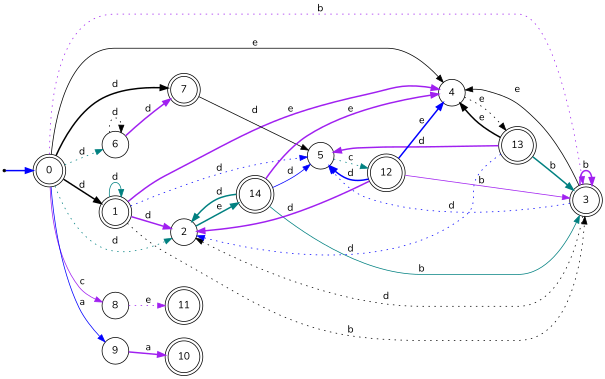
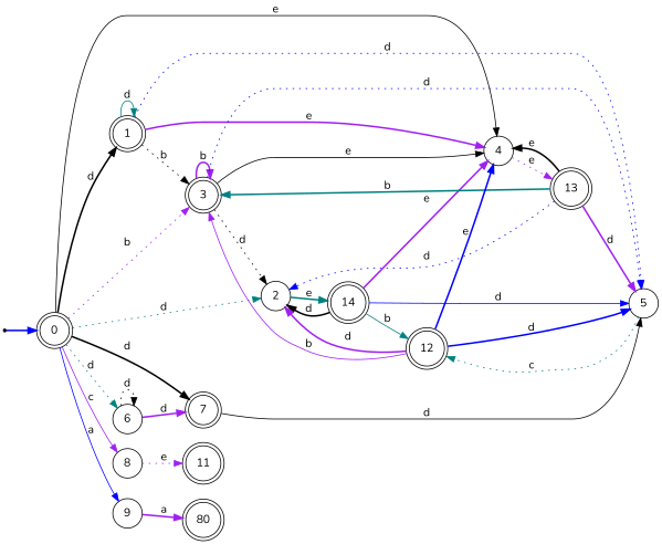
  digraph {
    fontname=Nunito
    rankdir=LR
    node [fontname=Nunito shape=doublecircle]
    edge [color=purple fontname=Nunito style=bold]
    dummy0 [shape=point]
    0
    1
    2 [shape=circle]
    3
    4 [shape=circle]
    6 [shape=circle]
    7
    8 [shape=circle]
    9 [shape=circle]
    5 [shape=circle]
    14
    13
    12
    11
-   10
+   10 [label=80]
    dummy0 -> 0 [color=blue]
    0 -> 1 [color=black label=d]
    0 -> 2 [color=teal label=d style=dotted]
    0 -> 3 [label=b style=dotted]
    0 -> 4 [color=black label=e style=solid]
    0 -> 6 [color=teal label=d style=dotted]
    0 -> 7 [color=black label=d]
    0 -> 8 [label=c style=solid]
    0 -> 9 [color=blue label=a style=solid]
    1 -> 1 [color=teal label=d style=solid]
-   1 -> 2 [label=d]
    1 -> 3 [color=black label=b style=dotted]
    1 -> 4 [label=e]
    1 -> 5 [color=blue label=d style=dotted]
    2 -> 14 [color=teal label=e]
    3 -> 2 [color=black label=d style=dotted]
    3 -> 3 [label=b]
    3 -> 4 [color=black label=e style=solid]
    3 -> 5 [color=blue label=d style=dotted]
-   4 -> 13 [color=black label=e style=dotted]
+   4 -> 13 [label=e style=dotted]
    6 -> 6 [color=black label=d style=dotted]
    6 -> 7 [label=d]
    7 -> 5 [color=black label=d style=solid]
    8 -> 11 [label=e style=dotted]
    9 -> 10 [label=a]
    5 -> 12 [color=teal label=c style=dotted]
-   14 -> 2 [color=teal label=d]
-   14 -> 3 [color=teal label=b style=solid]
+   14 -> 2 [color=black label=d]
+   14 -> 12 [color=teal label=b style=solid]
    14 -> 4 [label=e]
    14 -> 5 [color=blue label=d style=solid]
    13 -> 2 [color=blue label=d style=dotted]
    13 -> 3 [color=teal label=b]
    13 -> 4 [color=black label=e]
    13 -> 5 [label=d]
    12 -> 2 [label=d]
    12 -> 3 [label=b style=solid]
    12 -> 4 [color=blue label=e]
    12 -> 5 [color=blue label=d]
  }
